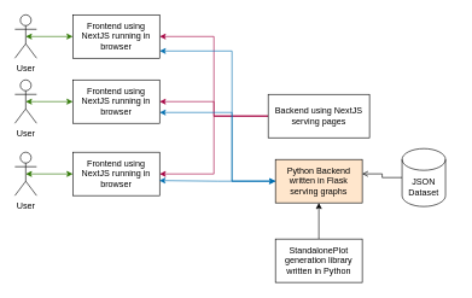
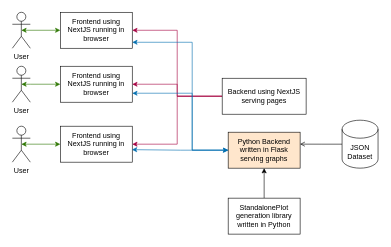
  <mxCell id="0" />
  <mxCell id="1" parent="0" />
  <mxCell id="2" value="User" style="shape=umlActor;verticalLabelPosition=bottom;verticalAlign=top;html=1;outlineConnect=0;" vertex="1" parent="1"><mxGeometry x="20" y="210" width="30" height="60" as="geometry" /></mxCell>
  <mxCell id="3" value="User" style="shape=umlActor;verticalLabelPosition=bottom;verticalAlign=top;html=1;outlineConnect=0;" vertex="1" parent="1"><mxGeometry x="20" y="110" width="30" height="60" as="geometry" /></mxCell>
  <mxCell id="4" value="User" style="shape=umlActor;verticalLabelPosition=bottom;verticalAlign=top;html=1;outlineConnect=0;" vertex="1" parent="1"><mxGeometry x="20" y="20" width="30" height="60" as="geometry" /></mxCell>
  <mxCell id="5" style="edgeStyle=orthogonalEdgeStyle;rounded=0;orthogonalLoop=1;jettySize=auto;html=1;entryX=0.5;entryY=0.5;entryDx=0;entryDy=0;entryPerimeter=0;startArrow=classic;startFill=1;fillColor=#60a917;strokeColor=#2D7600;" edge="1" parent="1" source="6" target="2"><mxGeometry relative="1" as="geometry" /></mxCell>
  <mxCell id="6" value="Frontend using NextJS running in browser" style="rounded=0;whiteSpace=wrap;html=1;" vertex="1" parent="1"><mxGeometry x="100" y="210" width="120" height="60" as="geometry" /></mxCell>
  <mxCell id="7" style="edgeStyle=orthogonalEdgeStyle;rounded=0;orthogonalLoop=1;jettySize=auto;html=1;entryX=0.5;entryY=0.5;entryDx=0;entryDy=0;entryPerimeter=0;fillColor=#60a917;strokeColor=#2D7600;startArrow=classic;startFill=1;" edge="1" parent="1" source="8" target="3"><mxGeometry relative="1" as="geometry"><Array as="points"><mxPoint x="50" y="140" /><mxPoint x="50" y="140" /></Array></mxGeometry></mxCell>
  <mxCell id="8" value="Frontend using NextJS running in browser" style="rounded=0;whiteSpace=wrap;html=1;" vertex="1" parent="1"><mxGeometry x="100" y="110" width="120" height="60" as="geometry" /></mxCell>
  <mxCell id="9" style="edgeStyle=orthogonalEdgeStyle;rounded=0;orthogonalLoop=1;jettySize=auto;html=1;entryX=0.5;entryY=0.5;entryDx=0;entryDy=0;entryPerimeter=0;startArrow=classic;startFill=1;fillColor=#60a917;strokeColor=#2D7600;" edge="1" parent="1" source="10" target="4"><mxGeometry relative="1" as="geometry" /></mxCell>
  <mxCell id="10" value="Frontend using NextJS running in browser" style="rounded=0;whiteSpace=wrap;html=1;" vertex="1" parent="1"><mxGeometry x="100" y="20" width="120" height="60" as="geometry" /></mxCell>
  <mxCell id="11" style="edgeStyle=orthogonalEdgeStyle;rounded=0;orthogonalLoop=1;jettySize=auto;html=1;entryX=1;entryY=0.5;entryDx=0;entryDy=0;fillColor=#d80073;strokeColor=#A50040;" edge="1" parent="1" source="14" target="10"><mxGeometry relative="1" as="geometry" /></mxCell>
  <mxCell id="12" style="edgeStyle=orthogonalEdgeStyle;rounded=0;orthogonalLoop=1;jettySize=auto;html=1;fillColor=#d80073;strokeColor=#A50040;" edge="1" parent="1" source="14" target="8"><mxGeometry relative="1" as="geometry" /></mxCell>
  <mxCell id="13" style="edgeStyle=orthogonalEdgeStyle;rounded=0;orthogonalLoop=1;jettySize=auto;html=1;entryX=1;entryY=0.5;entryDx=0;entryDy=0;fillColor=#d80073;strokeColor=#A50040;" edge="1" parent="1" source="14" target="6"><mxGeometry relative="1" as="geometry" /></mxCell>
  <mxCell id="14" value="Backend using NextJS serving pages" style="rounded=0;whiteSpace=wrap;html=1;" vertex="1" parent="1"><mxGeometry x="370" y="130" width="140" height="60" as="geometry" /></mxCell>
  <mxCell id="15" style="edgeStyle=orthogonalEdgeStyle;rounded=0;orthogonalLoop=1;jettySize=auto;html=1;entryX=1;entryY=0.75;entryDx=0;entryDy=0;fillColor=#1ba1e2;strokeColor=#006EAF;" edge="1" parent="1" source="17" target="8"><mxGeometry relative="1" as="geometry"><Array as="points"><mxPoint x="320" y="250" /><mxPoint x="320" y="155" /></Array></mxGeometry></mxCell>
  <mxCell id="16" style="edgeStyle=orthogonalEdgeStyle;rounded=0;orthogonalLoop=1;jettySize=auto;html=1;entryX=0.996;entryY=0.652;entryDx=0;entryDy=0;entryPerimeter=0;startArrow=classic;startFill=1;fillColor=#1ba1e2;strokeColor=#006EAF;" edge="1" parent="1" source="17" target="6"><mxGeometry relative="1" as="geometry" /></mxCell>
  <mxCell id="17" value="Python Backend written in Flask serving graphs" style="rounded=0;whiteSpace=wrap;html=1;fillColor=#ffe6cc;" vertex="1" parent="1"><mxGeometry x="380" y="220" width="120" height="60" as="geometry" /></mxCell>
  <mxCell id="18" style="edgeStyle=orthogonalEdgeStyle;rounded=0;orthogonalLoop=1;jettySize=auto;html=1;entryX=0.5;entryY=1;entryDx=0;entryDy=0;" edge="1" parent="1" source="19" target="17"><mxGeometry relative="1" as="geometry" /></mxCell>
  <mxCell id="19" value="StandalonePlot generation library written in Python" style="rounded=0;whiteSpace=wrap;html=1;" vertex="1" parent="1"><mxGeometry x="380" y="330" width="120" height="60" as="geometry" /></mxCell>
  <mxCell id="20" style="edgeStyle=orthogonalEdgeStyle;rounded=0;orthogonalLoop=1;jettySize=auto;html=1;entryX=1;entryY=0.75;entryDx=0;entryDy=0;fillColor=#1ba1e2;strokeColor=#006EAF;startArrow=classic;startFill=1;" edge="1" parent="1"><mxGeometry relative="1" as="geometry"><mxPoint x="380" y="250" as="sourcePoint" /><mxPoint x="220" y="70" as="targetPoint" /><Array as="points"><mxPoint x="380" y="250" /><mxPoint x="320" y="250" /><mxPoint x="320" y="70" /></Array></mxGeometry></mxCell>
  <mxCell id="21" style="edgeStyle=orthogonalEdgeStyle;rounded=0;orthogonalLoop=1;jettySize=auto;html=1;entryX=0.999;entryY=0.332;entryDx=0;entryDy=0;entryPerimeter=0;endArrow=open;" edge="1" parent="1" source="22" target="17"><mxGeometry relative="1" as="geometry" /></mxCell>
- <mxCell id="22" value="JSON Dataset" style="shape=cylinder3;whiteSpace=wrap;html=1;boundedLbl=1;backgroundOutline=1;size=15;" vertex="1" parent="1"><mxGeometry x="555" y="205" width="60" height="80" as="geometry" /></mxCell>
+ <mxCell id="22" value="JSON Dataset" style="shape=cylinder3;whiteSpace=wrap;html=1;boundedLbl=1;backgroundOutline=1;size=15;" vertex="1" parent="1"><mxGeometry x="570" y="200" width="60" height="80" as="geometry" /></mxCell>
